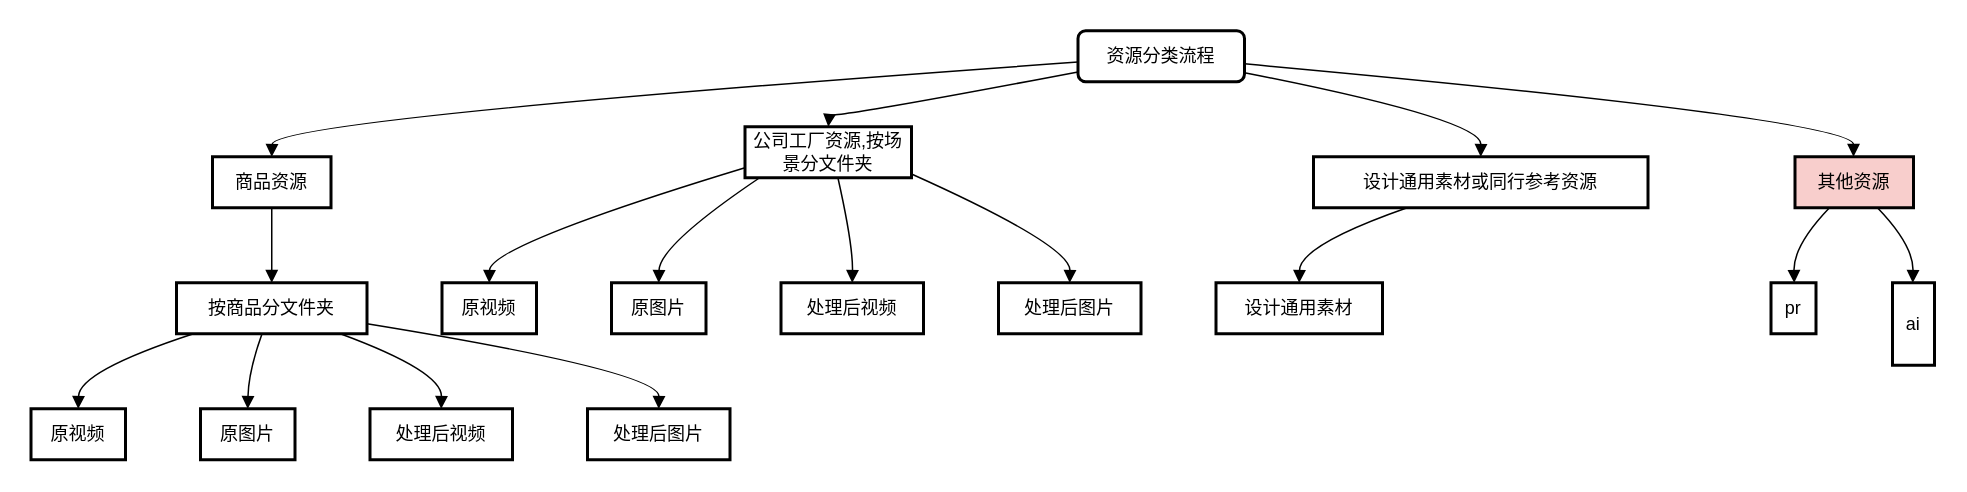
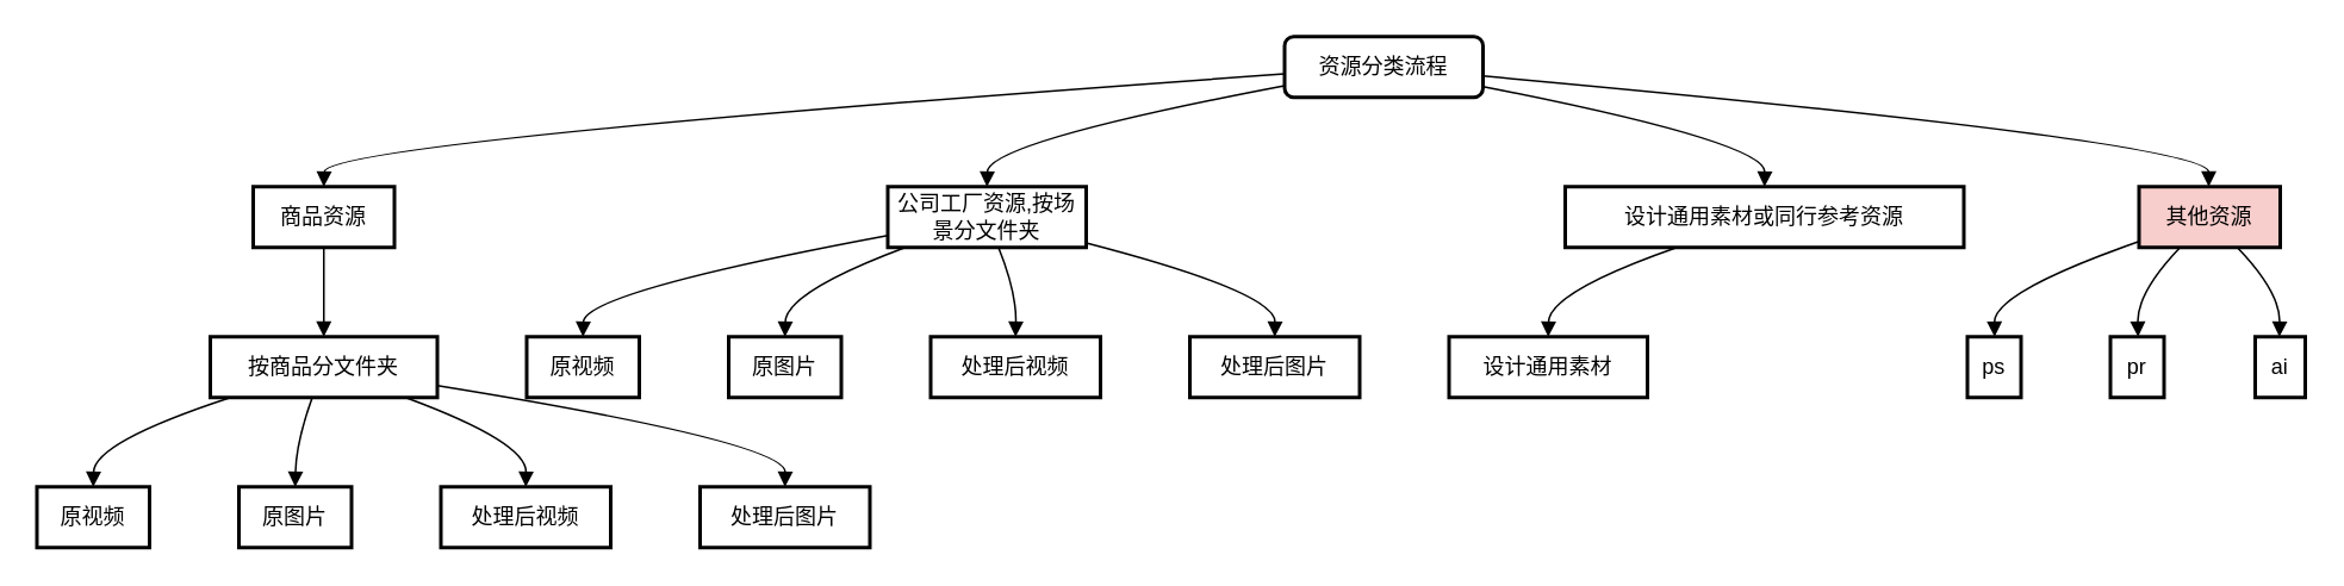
  <mxCell id="0" />
  <mxCell id="1" parent="0" />
  <mxCell id="2" value="资源分类流程" style="whiteSpace=wrap;strokeWidth=2;rounded=1;" vertex="1" parent="1"><mxGeometry x="718" y="20" width="111" height="34" as="geometry" /></mxCell>
- <mxCell id="3" value="公司工厂资源,按场景分文件夹" style="whiteSpace=wrap;strokeWidth=2;" vertex="1" parent="1"><mxGeometry x="496" y="84" width="111" height="34" as="geometry" /></mxCell>
+ <mxCell id="3" value="公司工厂资源,按场景分文件夹" style="whiteSpace=wrap;strokeWidth=2;" vertex="1" parent="1"><mxGeometry x="496" y="104" width="111" height="34" as="geometry" /></mxCell>
  <mxCell id="4" value="商品资源" style="whiteSpace=wrap;strokeWidth=2;" vertex="1" parent="1"><mxGeometry x="141" y="104" width="79" height="34" as="geometry" /></mxCell>
  <mxCell id="5" value="按商品分文件夹" style="whiteSpace=wrap;strokeWidth=2;" vertex="1" parent="1"><mxGeometry x="117" y="188" width="127" height="34" as="geometry" /></mxCell>
  <mxCell id="6" value="设计通用素材或同行参考资源" style="whiteSpace=wrap;strokeWidth=2;" vertex="1" parent="1"><mxGeometry x="875" y="104" width="223" height="34" as="geometry" /></mxCell>
  <mxCell id="7" value="其他资源" style="whiteSpace=wrap;strokeWidth=2;fillColor=#f8cecc;" vertex="1" parent="1"><mxGeometry x="1196" y="104" width="79" height="34" as="geometry" /></mxCell>
  <mxCell id="8" value="原视频" style="whiteSpace=wrap;strokeWidth=2;" vertex="1" parent="1"><mxGeometry x="294" y="188" width="63" height="34" as="geometry" /></mxCell>
  <mxCell id="9" value="原图片" style="whiteSpace=wrap;strokeWidth=2;" vertex="1" parent="1"><mxGeometry x="407" y="188" width="63" height="34" as="geometry" /></mxCell>
  <mxCell id="10" value="处理后视频" style="whiteSpace=wrap;strokeWidth=2;" vertex="1" parent="1"><mxGeometry x="520" y="188" width="95" height="34" as="geometry" /></mxCell>
  <mxCell id="11" value="处理后图片" style="whiteSpace=wrap;strokeWidth=2;" vertex="1" parent="1"><mxGeometry x="665" y="188" width="95" height="34" as="geometry" /></mxCell>
  <mxCell id="12" value="原视频" style="whiteSpace=wrap;strokeWidth=2;" vertex="1" parent="1"><mxGeometry x="20" y="272" width="63" height="34" as="geometry" /></mxCell>
  <mxCell id="13" value="原图片" style="whiteSpace=wrap;strokeWidth=2;" vertex="1" parent="1"><mxGeometry x="133" y="272" width="63" height="34" as="geometry" /></mxCell>
  <mxCell id="14" value="处理后视频" style="whiteSpace=wrap;strokeWidth=2;" vertex="1" parent="1"><mxGeometry x="246" y="272" width="95" height="34" as="geometry" /></mxCell>
  <mxCell id="15" value="处理后图片" style="whiteSpace=wrap;strokeWidth=2;" vertex="1" parent="1"><mxGeometry x="391" y="272" width="95" height="34" as="geometry" /></mxCell>
  <mxCell id="16" value="设计通用素材" style="whiteSpace=wrap;strokeWidth=2;" vertex="1" parent="1"><mxGeometry x="810" y="188" width="111" height="34" as="geometry" /></mxCell>
+ <mxCell id="17" value="ps" style="whiteSpace=wrap;strokeWidth=2;" vertex="1" parent="1"><mxGeometry x="1100" y="188" width="30" height="34" as="geometry" /></mxCell>
  <mxCell id="18" value="pr" style="whiteSpace=wrap;strokeWidth=2;" vertex="1" parent="1"><mxGeometry x="1180" y="188" width="30" height="34" as="geometry" /></mxCell>
- <mxCell id="19" value="ai" style="whiteSpace=wrap;strokeWidth=2;" vertex="1" parent="1"><mxGeometry x="1261" y="188" width="28" height="55" as="geometry" /></mxCell>
+ <mxCell id="19" value="ai" style="whiteSpace=wrap;strokeWidth=2;" vertex="1" parent="1"><mxGeometry x="1261" y="188" width="28" height="34" as="geometry" /></mxCell>
  <mxCell id="20" value="" style="curved=1;startArrow=none;endArrow=block;exitX=-0.005;exitY=0.81;entryX=0.5;entryY=0;rounded=0;" edge="1" parent="1" source="2" target="3"><mxGeometry relative="1" as="geometry"><Array as="points"><mxPoint x="552" y="79" /></Array></mxGeometry></mxCell>
  <mxCell id="21" value="" style="curved=1;startArrow=none;endArrow=block;exitX=-0.005;exitY=0.616;entryX=0.5;entryY=0;rounded=0;" edge="1" parent="1" source="2" target="4"><mxGeometry relative="1" as="geometry"><Array as="points"><mxPoint x="181" y="79" /></Array></mxGeometry></mxCell>
  <mxCell id="22" value="" style="curved=1;startArrow=none;endArrow=block;exitX=0.5;exitY=1;entryX=0.5;entryY=0;rounded=0;" edge="1" parent="1" source="4" target="5"><mxGeometry relative="1" as="geometry"><Array as="points" /></mxGeometry></mxCell>
  <mxCell id="23" value="" style="curved=1;startArrow=none;endArrow=block;exitX=0.995;exitY=0.821;entryX=0.5;entryY=0;rounded=0;" edge="1" parent="1" source="2" target="6"><mxGeometry relative="1" as="geometry"><Array as="points"><mxPoint x="987" y="79" /></Array></mxGeometry></mxCell>
  <mxCell id="24" value="" style="curved=1;startArrow=none;endArrow=block;exitX=0.995;exitY=0.648;entryX=0.494;entryY=0;rounded=0;" edge="1" parent="1" source="2" target="7"><mxGeometry relative="1" as="geometry"><Array as="points"><mxPoint x="1235" y="79" /></Array></mxGeometry></mxCell>
  <mxCell id="25" value="" style="curved=1;startArrow=none;endArrow=block;exitX=0;exitY=0.803;entryX=0.5;entryY=0;rounded=0;" edge="1" parent="1" source="3" target="8"><mxGeometry relative="1" as="geometry"><Array as="points"><mxPoint x="326" y="163" /></Array></mxGeometry></mxCell>
  <mxCell id="26" value="" style="curved=1;startArrow=none;endArrow=block;exitX=0.088;exitY=1;entryX=0.5;entryY=0;rounded=0;" edge="1" parent="1" source="3" target="9"><mxGeometry relative="1" as="geometry"><Array as="points"><mxPoint x="439" y="163" /></Array></mxGeometry></mxCell>
  <mxCell id="27" value="" style="curved=1;startArrow=none;endArrow=block;exitX=0.558;exitY=1;entryX=0.5;entryY=0;rounded=0;" edge="1" parent="1" source="3" target="10"><mxGeometry relative="1" as="geometry"><Array as="points"><mxPoint x="568" y="163" /></Array></mxGeometry></mxCell>
  <mxCell id="28" value="" style="curved=1;startArrow=none;endArrow=block;exitX=1;exitY=0.926;entryX=0.5;entryY=0;rounded=0;" edge="1" parent="1" source="3" target="11"><mxGeometry relative="1" as="geometry"><Array as="points"><mxPoint x="713" y="163" /></Array></mxGeometry></mxCell>
  <mxCell id="29" value="" style="curved=1;startArrow=none;endArrow=block;exitX=0.089;exitY=1;entryX=0.5;entryY=0;rounded=0;" edge="1" parent="1" source="5" target="12"><mxGeometry relative="1" as="geometry"><Array as="points"><mxPoint x="52" y="247" /></Array></mxGeometry></mxCell>
  <mxCell id="30" value="" style="curved=1;startArrow=none;endArrow=block;exitX=0.449;exitY=1;entryX=0.5;entryY=0;rounded=0;" edge="1" parent="1" source="5" target="13"><mxGeometry relative="1" as="geometry"><Array as="points"><mxPoint x="165" y="247" /></Array></mxGeometry></mxCell>
  <mxCell id="31" value="" style="curved=1;startArrow=none;endArrow=block;exitX=0.86;exitY=1;entryX=0.5;entryY=0;rounded=0;" edge="1" parent="1" source="5" target="14"><mxGeometry relative="1" as="geometry"><Array as="points"><mxPoint x="294" y="247" /></Array></mxGeometry></mxCell>
  <mxCell id="32" value="" style="curved=1;startArrow=none;endArrow=block;exitX=1.0;exitY=0.804;entryX=0.5;entryY=0;rounded=0;" edge="1" parent="1" source="5" target="15"><mxGeometry relative="1" as="geometry"><Array as="points"><mxPoint x="439" y="247" /></Array></mxGeometry></mxCell>
  <mxCell id="33" value="" style="curved=1;startArrow=none;endArrow=block;exitX=0.28;exitY=1;entryX=0.5;entryY=0;rounded=0;" edge="1" parent="1" source="6" target="16"><mxGeometry relative="1" as="geometry"><Array as="points"><mxPoint x="866" y="163" /></Array></mxGeometry></mxCell>
+ <mxCell id="34" value="" style="curved=1;startArrow=none;endArrow=block;exitX=-0.006;exitY=0.907;entryX=0.507;entryY=0;rounded=0;" edge="1" parent="1" source="7" target="17"><mxGeometry relative="1" as="geometry"><Array as="points"><mxPoint x="1115" y="163" /></Array></mxGeometry></mxCell>
  <mxCell id="35" value="" style="curved=1;startArrow=none;endArrow=block;exitX=0.291;exitY=1;entryX=0.516;entryY=0;rounded=0;" edge="1" parent="1" source="7" target="18"><mxGeometry relative="1" as="geometry"><Array as="points"><mxPoint x="1195" y="163" /></Array></mxGeometry></mxCell>
  <mxCell id="36" value="" style="curved=1;startArrow=none;endArrow=block;exitX=0.696;exitY=1;entryX=0.483;entryY=0;rounded=0;" edge="1" parent="1" source="7" target="19"><mxGeometry relative="1" as="geometry"><Array as="points"><mxPoint x="1275" y="163" /></Array></mxGeometry></mxCell>
